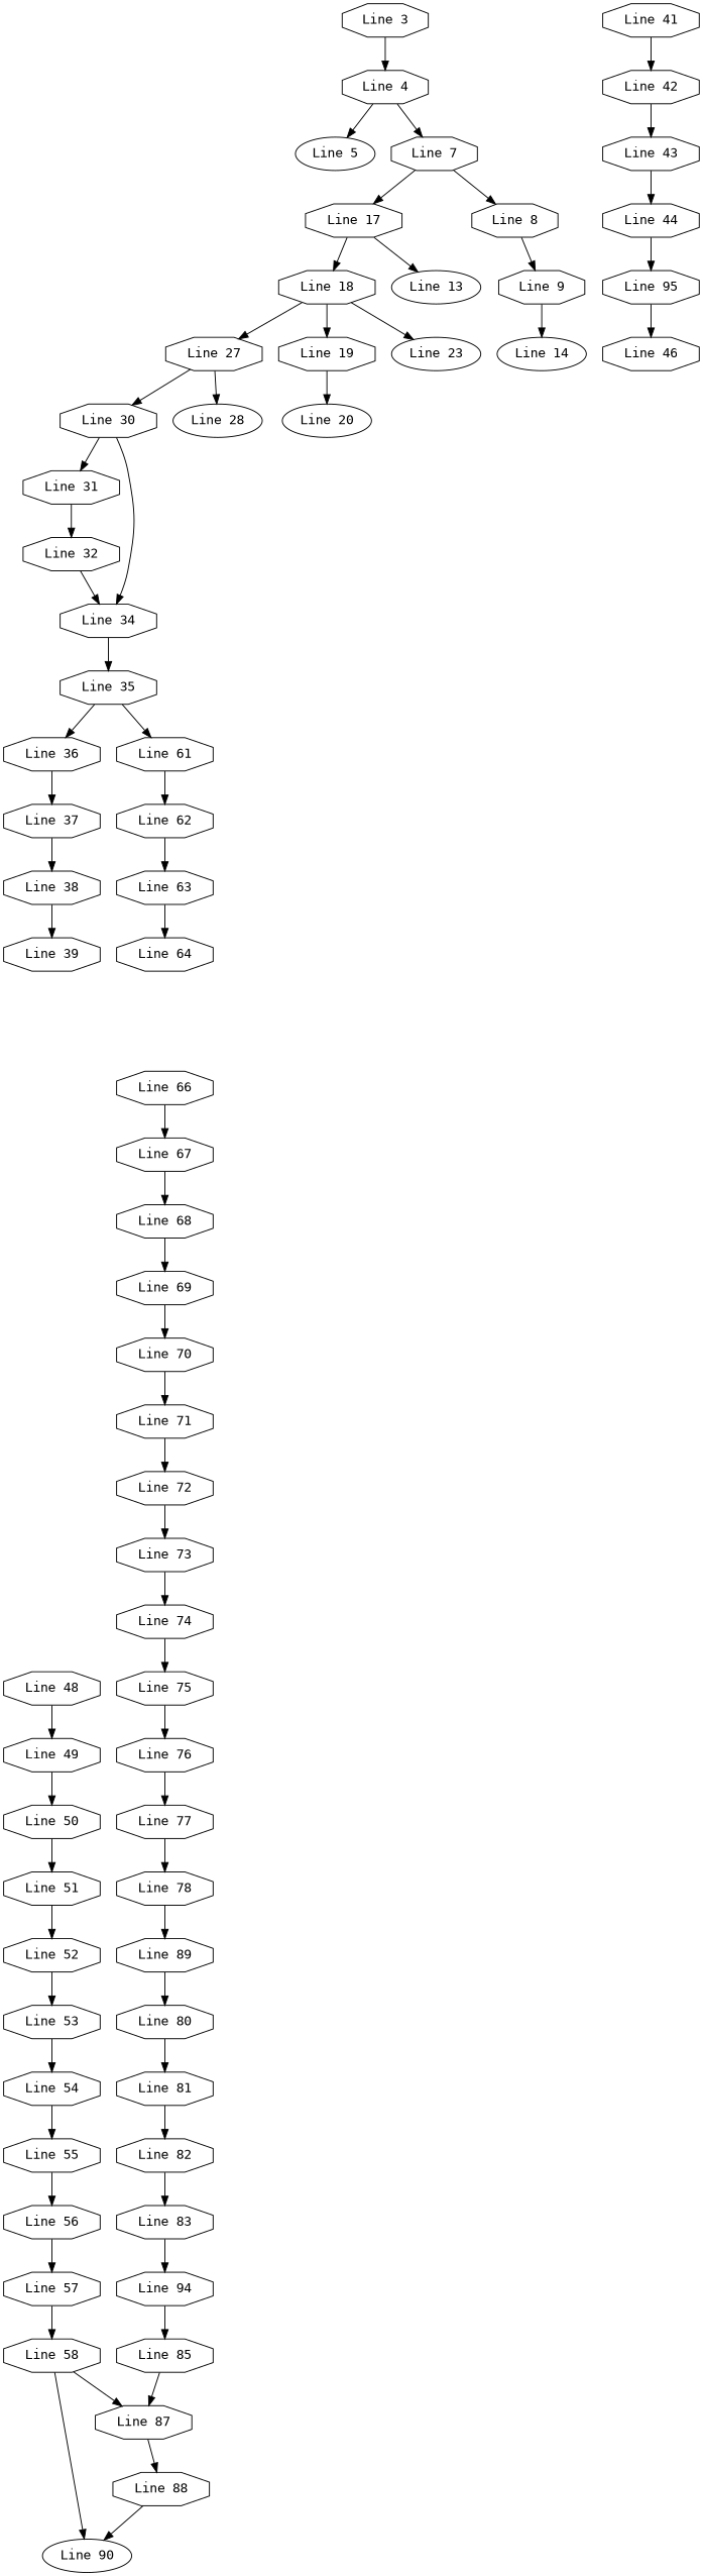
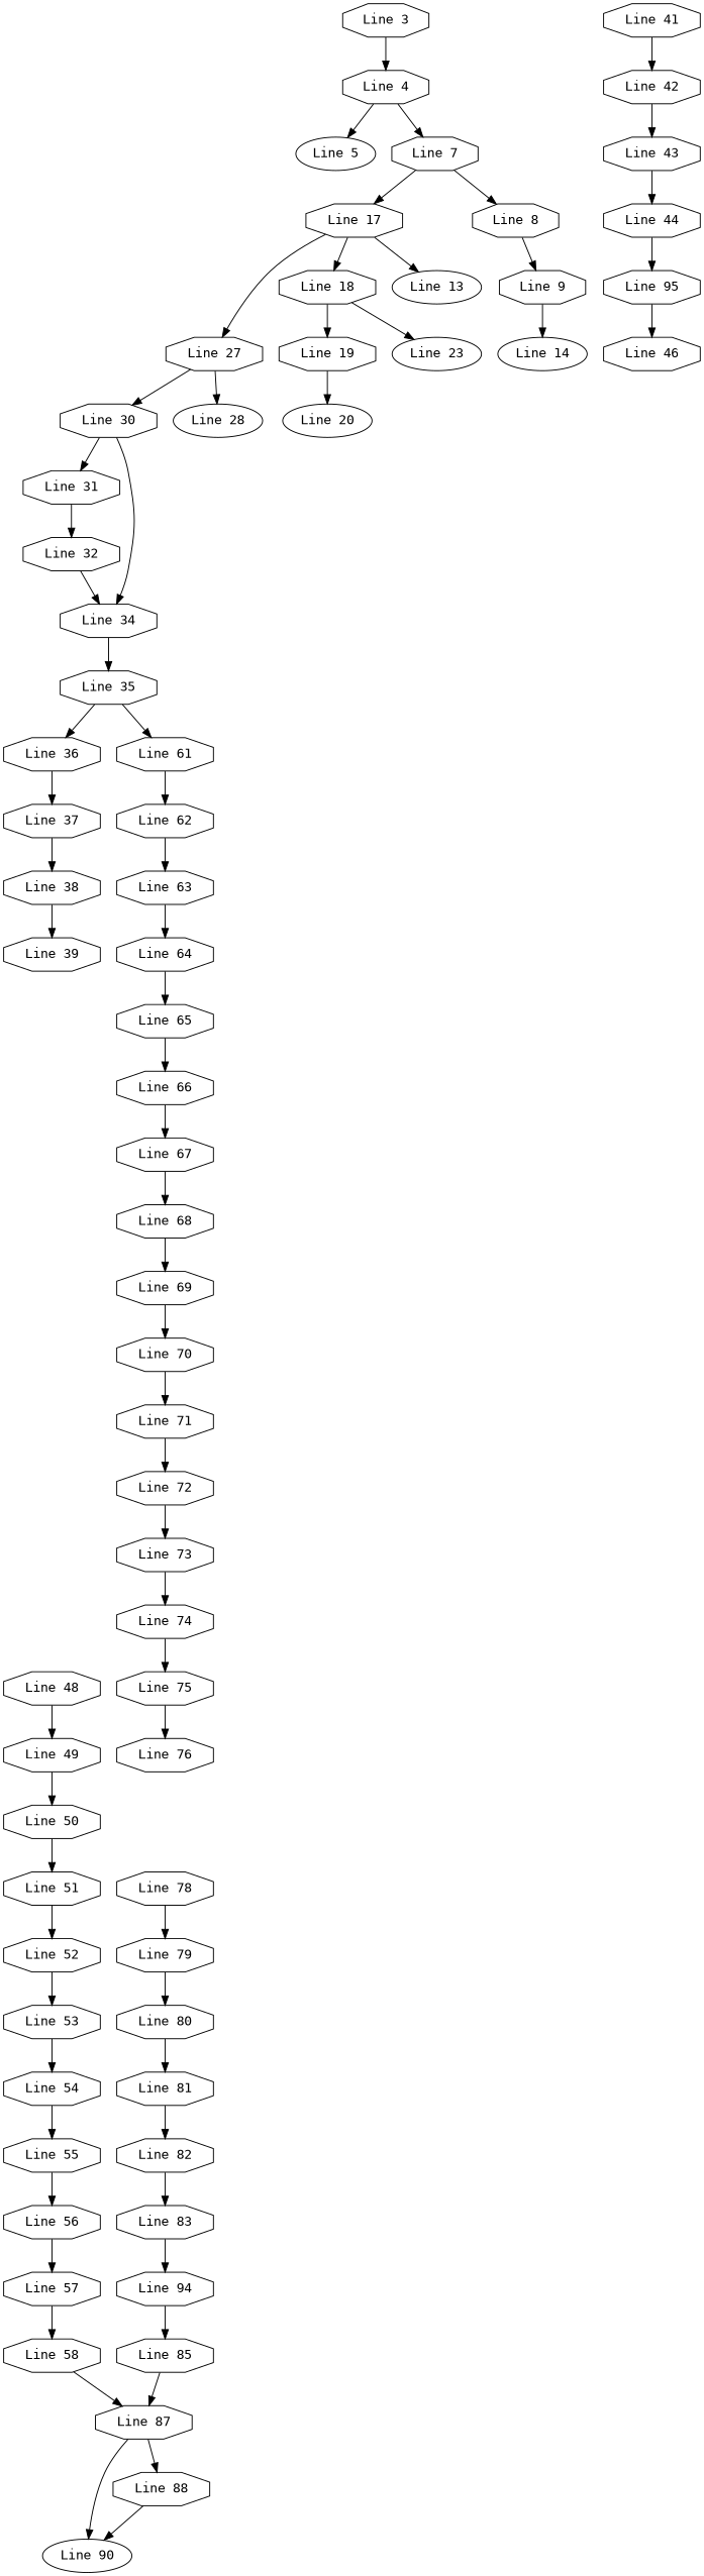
  strict digraph {
    fontname="DejaVu Sans Mono"
    node [color=black fillcolor=white fontname="DejaVu Sans Mono" shape=octagon style=filled]
    edge [fontname="DejaVu Sans Mono"]
    n1 [label="Line 14" shape=ellipse]
    n2 [label="Line 13" shape=ellipse]
    n3 [label="Line 17"]
    n4 [label="Line 18"]
    n5 [label="Line 27"]
    n6 [label="Line 19"]
    n7 [label="Line 23" shape=ellipse]
    n8 [label="Line 28" shape=ellipse]
    n9 [label="Line 30"]
    n10 [label="Line 20" shape=ellipse]
    n11 [label="Line 31"]
    n12 [label="Line 34"]
    n13 [label="Line 32"]
    n14 [label="Line 35"]
    n15 [label="Line 36"]
    n16 [label="Line 61"]
    n17 [label="Line 37"]
    n18 [label="Line 62"]
    n19 [label="Line 38"]
    n20 [label="Line 39"]
    n21 [label="Line 3"]
    n22 [label="Line 4"]
    n23 [label="Line 5" shape=ellipse]
    n24 [label="Line 7"]
    n25 [label="Line 41"]
    n26 [label="Line 42"]
    n27 [label="Line 43"]
    n28 [label="Line 44"]
    n29 [label="Line 95"]
    n30 [label="Line 46"]
    n31 [label="Line 48"]
    n32 [label="Line 49"]
    n33 [label="Line 50"]
    n34 [label="Line 51"]
    n35 [label="Line 8"]
    n36 [label="Line 52"]
    n37 [label="Line 53"]
    n38 [label="Line 54"]
    n39 [label="Line 55"]
    n40 [label="Line 56"]
    n41 [label="Line 57"]
    n42 [label="Line 58"]
    n43 [label="Line 87"]
    n44 [label="Line 88"]
    n45 [label="Line 90" shape=ellipse]
    n46 [label="Line 63"]
    n47 [label="Line 64"]
+   n48 [label="Line 65"]
    n49 [label="Line 66"]
    n50 [label="Line 67"]
    n51 [label="Line 68"]
    n52 [label="Line 69"]
    n53 [label="Line 70"]
    n54 [label="Line 71"]
    n55 [label="Line 72"]
    n56 [label="Line 73"]
    n57 [label="Line 74"]
    n58 [label="Line 75"]
    n59 [label="Line 76"]
-   n60 [label="Line 77"]
    n61 [label="Line 78"]
-   n62 [label="Line 89"]
+   n62 [label="Line 79"]
    n63 [label="Line 80"]
    n64 [label="Line 81"]
    n65 [label="Line 9"]
    n66 [label="Line 82"]
    n67 [label="Line 83"]
    n68 [label="Line 94"]
    n69 [label="Line 85"]
    n3 -> n2
    n3 -> n4
-   n4 -> n5
+   n3 -> n5
    n4 -> n6
    n4 -> n7
    n5 -> n8
    n5 -> n9
    n6 -> n10
    n9 -> n11
    n9 -> n12
    n11 -> n13
    n12 -> n14
    n13 -> n12
    n14 -> n15
    n14 -> n16
    n15 -> n17
    n16 -> n18
    n17 -> n19
    n18 -> n46
    n19 -> n20
    n21 -> n22
    n22 -> n23
    n22 -> n24
    n24 -> n3
    n24 -> n35
    n25 -> n26
    n26 -> n27
    n27 -> n28
    n28 -> n29
    n29 -> n30
    n31 -> n32
    n32 -> n33
    n33 -> n34
    n34 -> n36
    n35 -> n65
    n36 -> n37
    n37 -> n38
    n38 -> n39
    n39 -> n40
    n40 -> n41
    n41 -> n42
    n42 -> n43
    n43 -> n44
-   n42 -> n45
+   n43 -> n45
    n44 -> n45
    n46 -> n47
+   n47 -> n48
+   n48 -> n49
    n49 -> n50
    n50 -> n51
    n51 -> n52
    n52 -> n53
    n53 -> n54
    n54 -> n55
    n55 -> n56
    n56 -> n57
    n57 -> n58
    n58 -> n59
-   n59 -> n60
-   n60 -> n61
    n61 -> n62
    n62 -> n63
    n63 -> n64
    n64 -> n66
    n65 -> n1
    n66 -> n67
    n67 -> n68
    n68 -> n69
    n69 -> n43
  }
